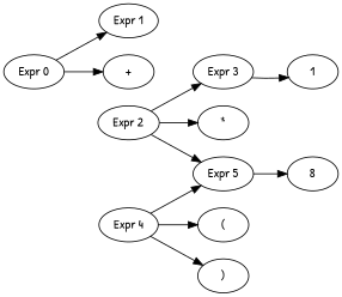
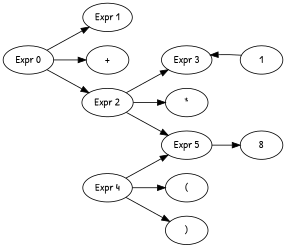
  digraph {
    fontname="Patrick Hand"
    rankdir=LR
    node [fontname="Patrick Hand"]
    edge [fontname="Patrick Hand"]
    "Expr 0"
    "Expr 1"
    "+"
    "Expr 2"
    "Expr 3"
    "*"
    "Expr 5"
    n8 [label=1]
    "Expr 4"
    "("
    ")"
    8
    "Expr 0" -> "Expr 1"
    "Expr 0" -> "+"
+   "Expr 0" -> "Expr 2"
    "Expr 2" -> "Expr 3"
    "Expr 2" -> "*"
    "Expr 2" -> "Expr 5"
-   "Expr 3" -> n8
+   n8 -> "Expr 3"
    "Expr 5" -> 8
    "Expr 4" -> "Expr 5"
    "Expr 4" -> "("
    "Expr 4" -> ")"
  }
